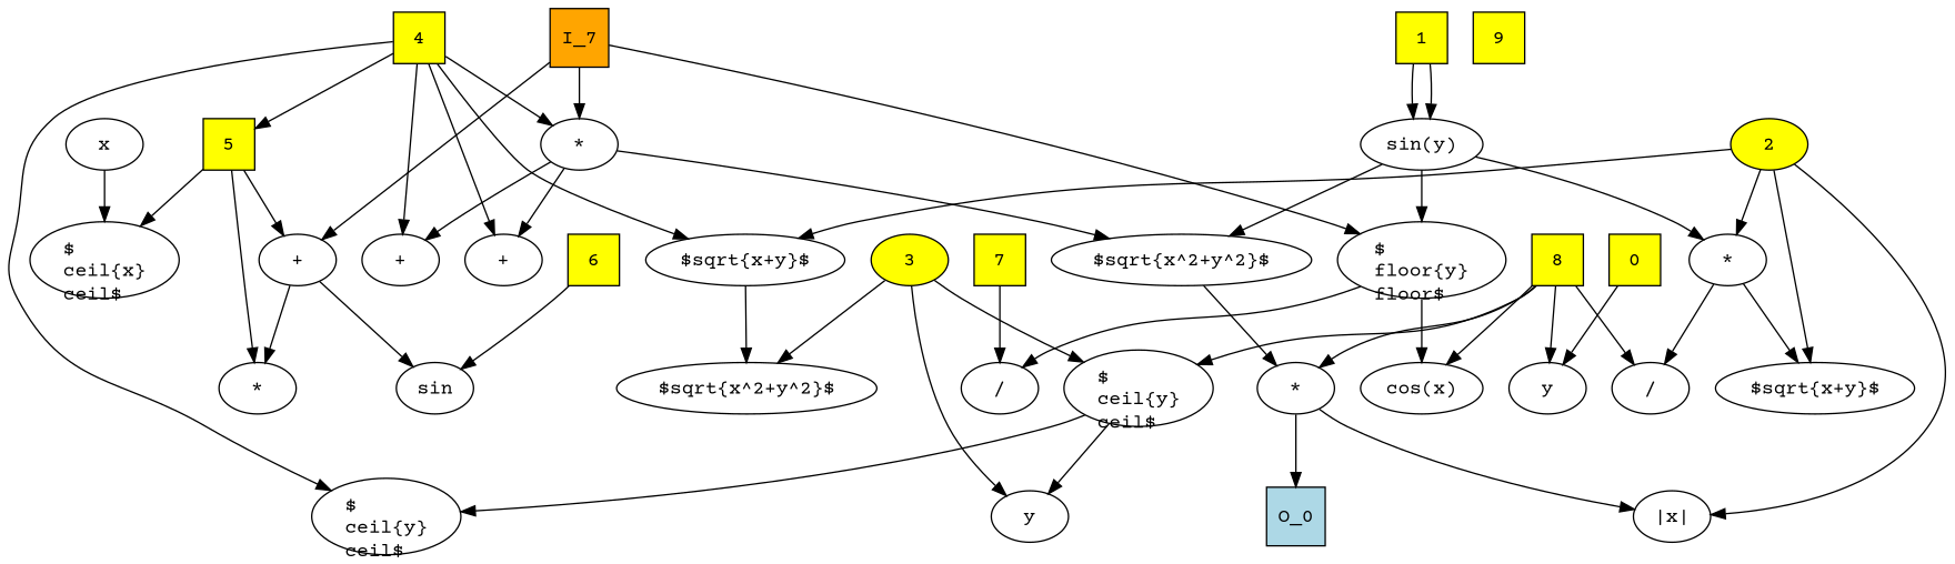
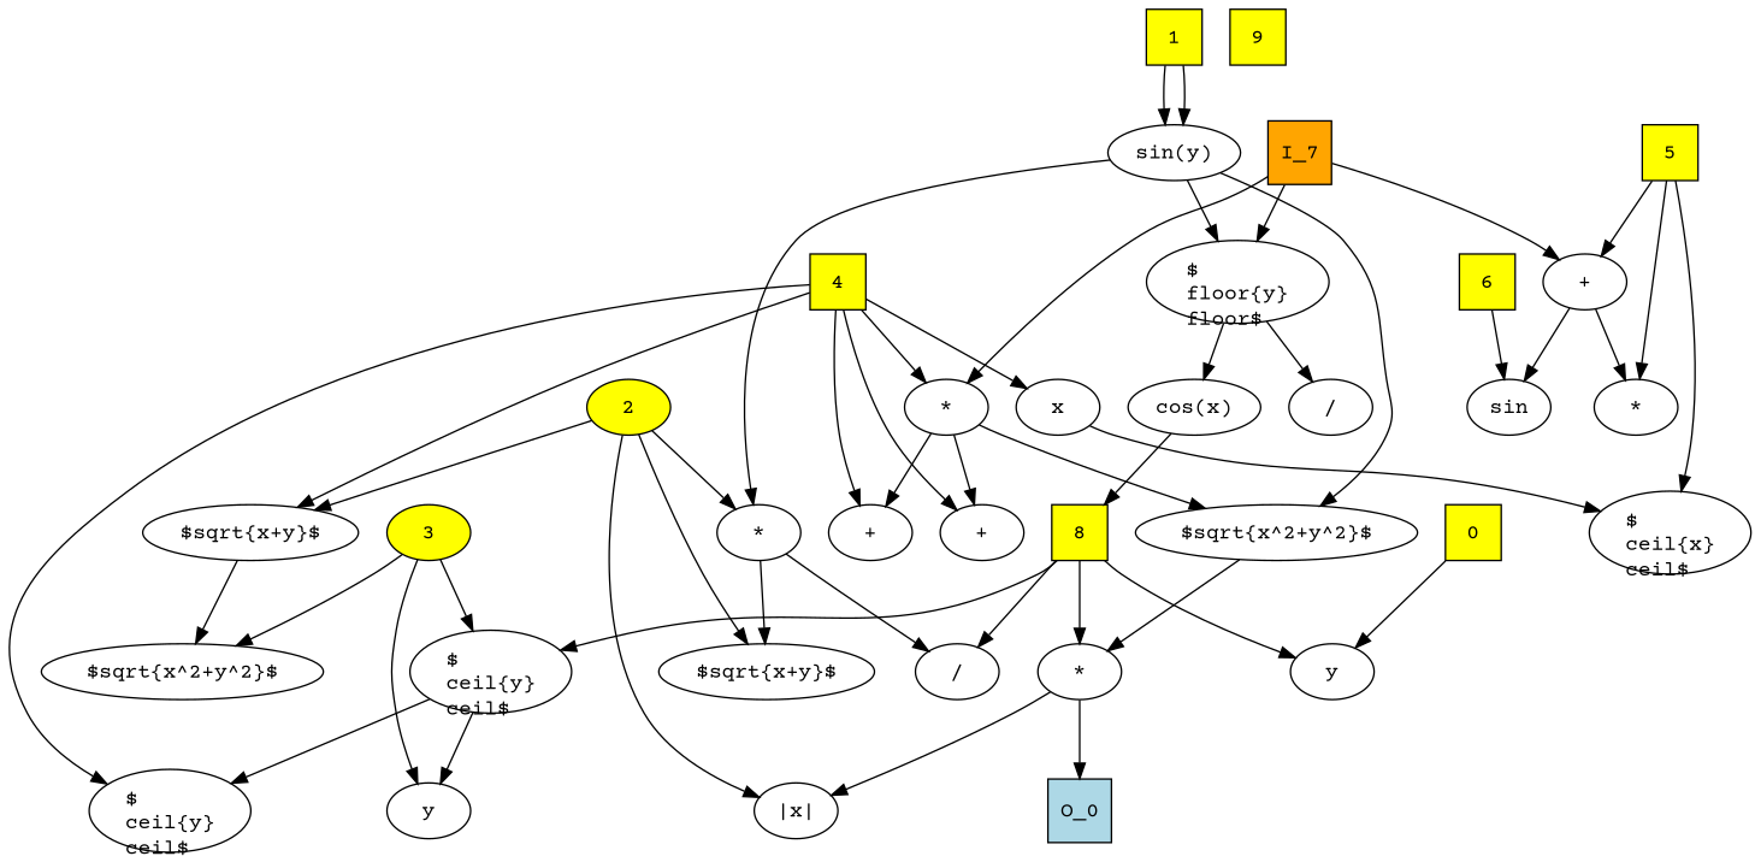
  digraph {
    fontname="Courier Prime"
    rank=max
    node [fontname="Courier Prime"]
    edge [fontname="Courier Prime"]
    n1 [fillcolor=orange label=I_7 rank=same shape=square style=filled]
    n2 [label="*"]
    n3 [label="$\lfloor{y}floor$"]
    n4 [label="+"]
    n5 [label="+"]
    n6 [label="+"]
    n7 [label="$sqrt{x^2+y^2}$"]
    n8 [label="/"]
    n9 [label="cos(x)"]
    n10 [label="*"]
    n11 [label=sin]
    n12 [fillcolor=yellow label=0 rank=same shape=square style=filled]
    n13 [label=y]
    n14 [fillcolor=yellow label=1 rank=same shape=square style=filled]
    n15 [label="sin(y)"]
    n16 [label="*"]
    n17 [fillcolor=yellow label=2 rank=same shape=ellipse style=filled]
    n18 [label="$\sqrt{x+y}$"]
    n19 [label="$\sqrt{x+y}$"]
    n20 [label="|x|"]
    n21 [label="$sqrt{x^2+y^2}$"]
    n22 [label="/"]
    n23 [fillcolor=yellow label=3 rank=same shape=ellipse style=filled]
    n24 [label="$\lceil{y}ceil$"]
    n25 [label=y]
    n26 [label="$\lceil{y}ceil$"]
    n27 [fillcolor=yellow label=4 rank=same shape=square style=filled]
    n28 [label=x]
    n29 [label="$\lceil{x}ceil$"]
    n30 [fillcolor=yellow label=5 rank=same shape=square style=filled]
    n31 [fillcolor=yellow label=6 rank=same shape=square style=filled]
-   n32 [fillcolor=yellow label=7 rank=same shape=square style=filled]
    n33 [fillcolor=yellow label=8 rank=same shape=square style=filled]
    n34 [label="*"]
    n35 [fillcolor=lightblue label=O_0 shape=square style=filled]
    n36 [fillcolor=yellow label=9 rank=same shape=square style=filled]
    n1 -> n2
    n1 -> n3
    n1 -> n4
    n2 -> n5
    n2 -> n6
    n2 -> n7
    n3 -> n8
    n3 -> n9
    n4 -> n10
    n4 -> n11
    n7 -> n34
    n12 -> n13
    n14 -> n15
    n14 -> n15
    n15 -> n3
    n15 -> n7
    n15 -> n16
    n16 -> n19
    n16 -> n22
    n17 -> n16
    n17 -> n18
    n17 -> n19
    n17 -> n20
    n18 -> n21
    n23 -> n21
    n23 -> n24
    n23 -> n25
    n24 -> n25
    n24 -> n26
    n27 -> n2
    n27 -> n5
    n27 -> n6
    n27 -> n18
    n27 -> n26
-   n27 -> n30
+   n27 -> n28
    n28 -> n29
    n30 -> n4
    n30 -> n10
    n30 -> n29
    n31 -> n11
-   n32 -> n8
-   n33 -> n9
+   n9 -> n33
    n33 -> n13
    n33 -> n22
    n33 -> n24
    n33 -> n34
    n34 -> n20
    n34 -> n35
  }
